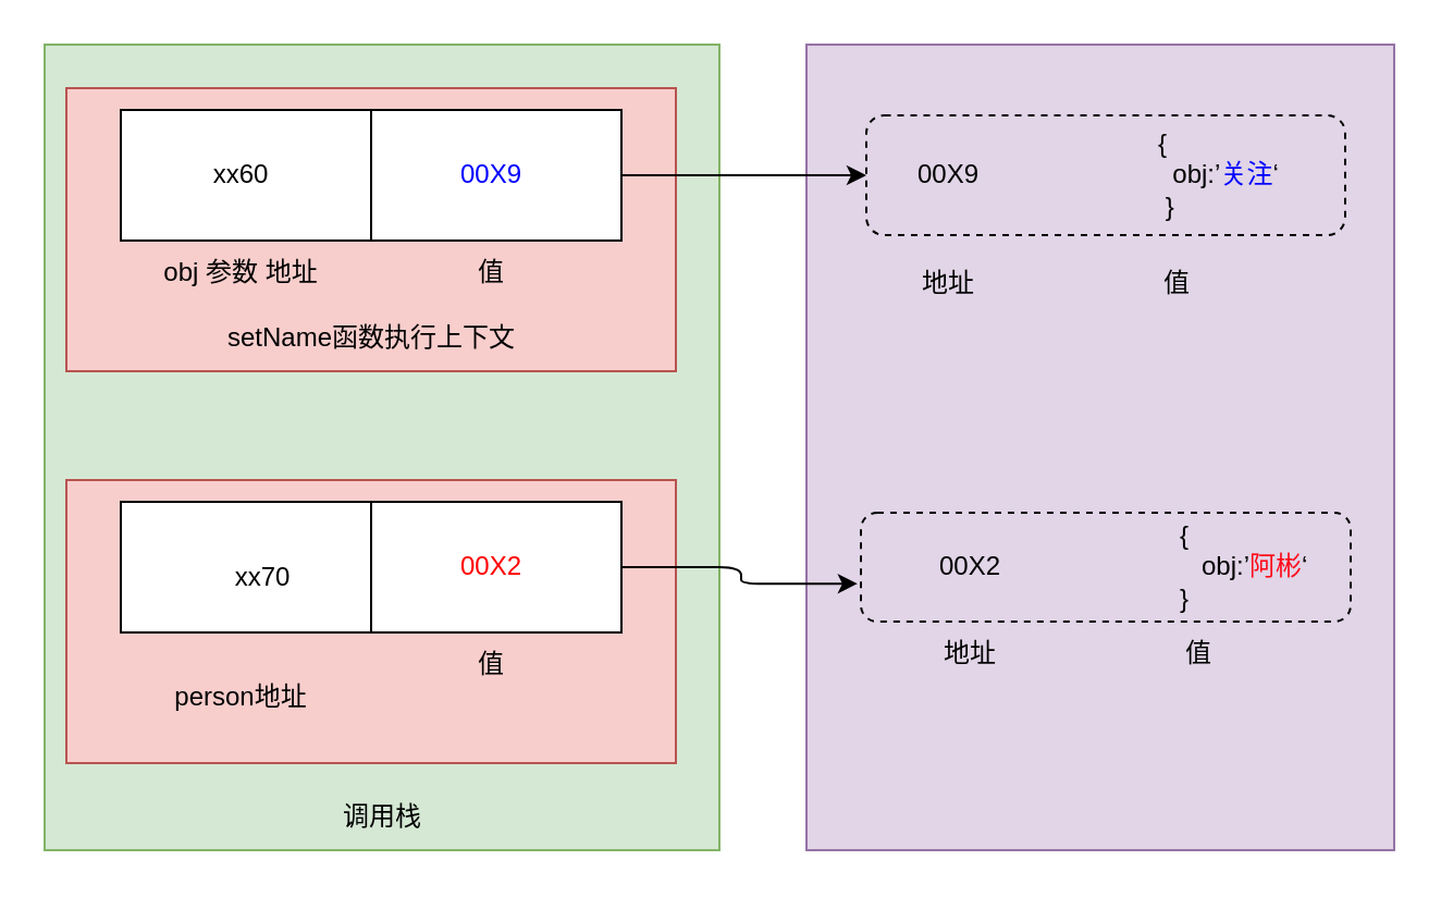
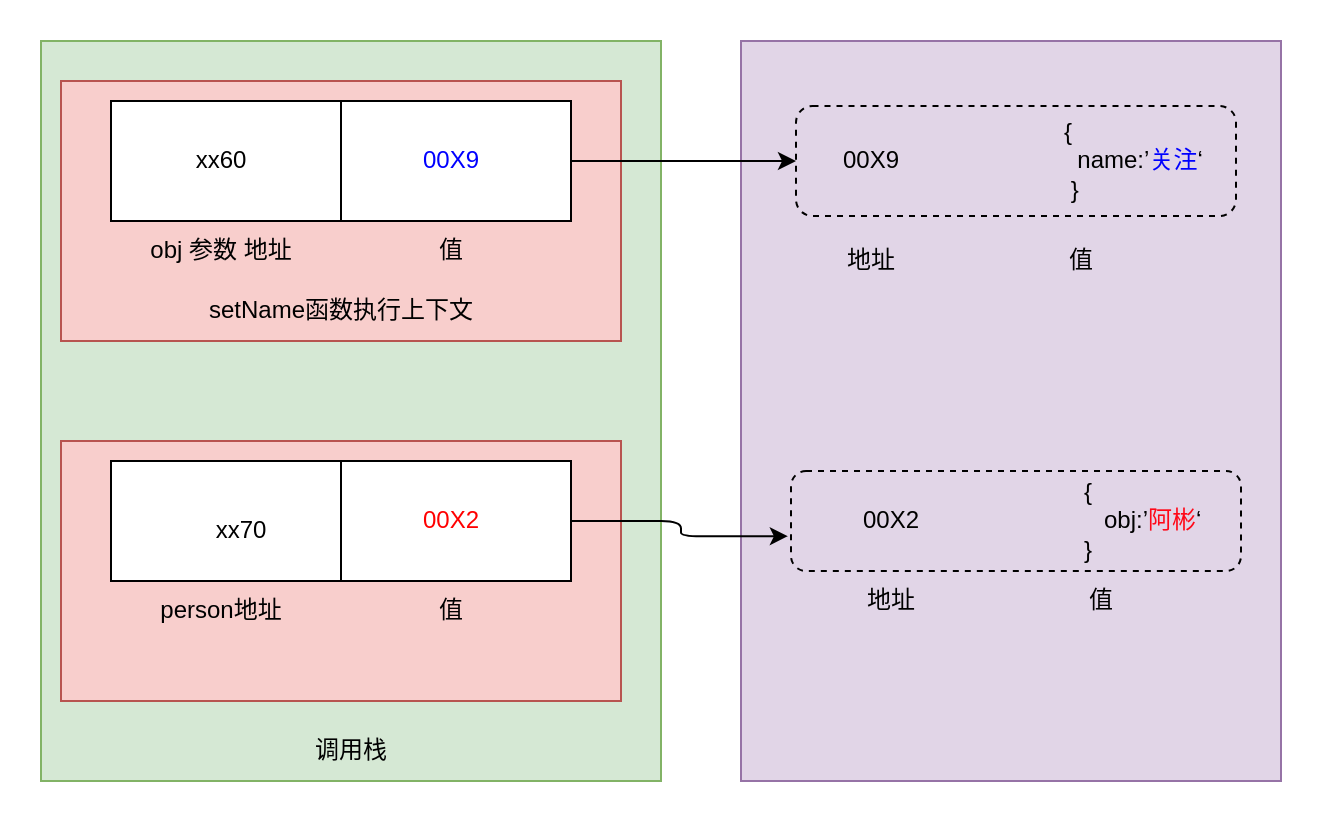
  <mxCell id="0" />
  <mxCell id="1" parent="0" />
  <mxCell id="2" value="" style="rounded=0;whiteSpace=wrap;html=1;fillColor=#d5e8d4;strokeColor=#82b366;" vertex="1" parent="1"><mxGeometry x="20" y="20" width="310" height="370" as="geometry" /></mxCell>
  <mxCell id="3" value="调用栈" style="text;html=1;align=center;verticalAlign=middle;resizable=0;points=[];autosize=1;strokeColor=none;fillColor=none;fontColor=#000000;" vertex="1" parent="1"><mxGeometry x="145" y="360" width="60" height="30" as="geometry" /></mxCell>
  <mxCell id="4" value="" style="whiteSpace=wrap;html=1;fillColor=#f8cecc;strokeColor=#b85450;" vertex="1" parent="1"><mxGeometry x="30" y="40" width="280" height="130" as="geometry" /></mxCell>
  <mxCell id="5" value="setName函数执行上下文" style="text;html=1;align=center;verticalAlign=middle;resizable=0;points=[];autosize=1;strokeColor=none;fillColor=none;fontColor=#000000;" vertex="1" parent="1"><mxGeometry x="90" y="140" width="160" height="30" as="geometry" /></mxCell>
  <mxCell id="6" value="" style="group" vertex="1" connectable="0" parent="1"><mxGeometry x="55" y="140" width="230" height="60" as="geometry" /></mxCell>
  <mxCell id="7" value="" style="group" vertex="1" connectable="0" parent="6"><mxGeometry y="-90" width="230" height="60" as="geometry" /></mxCell>
  <mxCell id="8" value="" style="rounded=0;whiteSpace=wrap;html=1;fontColor=#000000;" vertex="1" parent="7"><mxGeometry width="230" height="60" as="geometry" /></mxCell>
  <mxCell id="9" value="xx60" style="text;html=1;align=center;verticalAlign=middle;resizable=0;points=[];autosize=1;strokeColor=none;fillColor=none;fontColor=#000000;" vertex="1" parent="7"><mxGeometry x="30" y="15" width="50" height="30" as="geometry" /></mxCell>
  <mxCell id="10" value="&lt;font color=&quot;#0000ff&quot;&gt;00X9&lt;/font&gt;" style="text;html=1;align=center;verticalAlign=middle;resizable=0;points=[];autosize=1;strokeColor=none;fillColor=none;fontColor=#000000;" vertex="1" parent="7"><mxGeometry x="145" y="15" width="50" height="30" as="geometry" /></mxCell>
  <mxCell id="11" value="" style="endArrow=none;html=1;rounded=0;fontColor=#000000;entryX=0.5;entryY=0;entryDx=0;entryDy=0;exitX=0.5;exitY=1;exitDx=0;exitDy=0;" edge="1" parent="7" source="8" target="8"><mxGeometry width="50" height="50" relative="1" as="geometry"><mxPoint x="260" y="500" as="sourcePoint" /><mxPoint x="310" y="450" as="targetPoint" /></mxGeometry></mxCell>
  <mxCell id="12" value="" style="rounded=0;whiteSpace=wrap;html=1;fillColor=#e1d5e7;strokeColor=#9673a6;labelBackgroundColor=default;" vertex="1" parent="1"><mxGeometry x="370" y="20" width="270" height="370" as="geometry" /></mxCell>
  <mxCell id="13" value="00X2" style="text;html=1;align=center;verticalAlign=middle;resizable=0;points=[];autosize=1;strokeColor=none;fillColor=none;fontColor=#000000;" vertex="1" parent="1"><mxGeometry x="420" y="245" width="50" height="30" as="geometry" /></mxCell>
  <mxCell id="14" value="" style="rounded=1;whiteSpace=wrap;html=1;fillColor=none;dashed=1;" vertex="1" parent="1"><mxGeometry x="395" y="235" width="225" height="50" as="geometry" /></mxCell>
  <mxCell id="15" value="{ &lt;br&gt;&amp;nbsp; &amp;nbsp;obj:’&lt;font color=&quot;#ff0818&quot;&gt;阿彬&lt;/font&gt;‘&lt;br&gt;}" style="text;html=1;align=left;verticalAlign=middle;resizable=0;points=[];autosize=1;strokeColor=none;fillColor=none;fontColor=#000000;" vertex="1" parent="1"><mxGeometry x="540" y="230" width="100" height="60" as="geometry" /></mxCell>
  <mxCell id="16" value="obj 参数 地址" style="text;html=1;align=center;verticalAlign=middle;resizable=0;points=[];autosize=1;strokeColor=none;fillColor=none;fontColor=#000000;" vertex="1" parent="1"><mxGeometry x="65" y="110" width="90" height="30" as="geometry" /></mxCell>
  <mxCell id="17" value="值" style="text;html=1;align=center;verticalAlign=middle;resizable=0;points=[];autosize=1;strokeColor=none;fillColor=none;fontColor=#000000;" vertex="1" parent="1"><mxGeometry x="205" y="110" width="40" height="30" as="geometry" /></mxCell>
  <mxCell id="18" value="地址" style="text;html=1;align=center;verticalAlign=middle;resizable=0;points=[];autosize=1;strokeColor=none;fillColor=none;fontColor=#000000;" vertex="1" parent="1"><mxGeometry x="420" y="285" width="50" height="30" as="geometry" /></mxCell>
  <mxCell id="19" value="值" style="text;html=1;align=center;verticalAlign=middle;resizable=0;points=[];autosize=1;strokeColor=none;fillColor=none;fontColor=#000000;" vertex="1" parent="1"><mxGeometry x="530" y="285" width="40" height="30" as="geometry" /></mxCell>
  <mxCell id="20" value="" style="whiteSpace=wrap;html=1;fillColor=#f8cecc;strokeColor=#b85450;" vertex="1" parent="1"><mxGeometry x="30" y="220" width="280" height="130" as="geometry" /></mxCell>
  <mxCell id="21" value="" style="group" vertex="1" connectable="0" parent="1"><mxGeometry x="55" y="230" width="230" height="60" as="geometry" /></mxCell>
  <mxCell id="22" value="" style="rounded=0;whiteSpace=wrap;html=1;fontColor=#000000;" vertex="1" parent="21"><mxGeometry width="230" height="60" as="geometry" /></mxCell>
  <mxCell id="23" value="xx70" style="text;html=1;align=center;verticalAlign=middle;resizable=0;points=[];autosize=1;strokeColor=none;fillColor=none;fontColor=#000000;" vertex="1" parent="21"><mxGeometry x="40" y="20" width="50" height="30" as="geometry" /></mxCell>
  <mxCell id="24" value="&lt;font color=&quot;#ff0000&quot;&gt;00X2&lt;/font&gt;" style="text;html=1;align=center;verticalAlign=middle;resizable=0;points=[];autosize=1;strokeColor=none;fillColor=none;fontColor=#000000;" vertex="1" parent="21"><mxGeometry x="145" y="15" width="50" height="30" as="geometry" /></mxCell>
  <mxCell id="25" value="" style="endArrow=none;html=1;rounded=0;fontColor=#000000;entryX=0.5;entryY=0;entryDx=0;entryDy=0;exitX=0.5;exitY=1;exitDx=0;exitDy=0;" edge="1" parent="21" source="22" target="22"><mxGeometry width="50" height="50" relative="1" as="geometry"><mxPoint x="260" y="500" as="sourcePoint" /><mxPoint x="310" y="450" as="targetPoint" /></mxGeometry></mxCell>
- <mxCell id="26" value="person地址" style="text;html=1;align=center;verticalAlign=middle;resizable=0;points=[];autosize=1;strokeColor=none;fillColor=none;fontColor=#000000;" vertex="1" parent="1"><mxGeometry x="70" y="305" width="80" height="30" as="geometry" /></mxCell>
+ <mxCell id="26" value="person地址" style="text;html=1;align=center;verticalAlign=middle;resizable=0;points=[];autosize=1;strokeColor=none;fillColor=none;fontColor=#000000;" vertex="1" parent="1"><mxGeometry x="70" y="290" width="80" height="30" as="geometry" /></mxCell>
  <mxCell id="27" value="值" style="text;html=1;align=center;verticalAlign=middle;resizable=0;points=[];autosize=1;strokeColor=none;fillColor=none;fontColor=#000000;" vertex="1" parent="1"><mxGeometry x="205" y="290" width="40" height="30" as="geometry" /></mxCell>
  <mxCell id="28" style="edgeStyle=orthogonalEdgeStyle;rounded=1;orthogonalLoop=1;jettySize=auto;html=1;exitX=1;exitY=0.5;exitDx=0;exitDy=0;entryX=0;entryY=0.5;entryDx=0;entryDy=0;fontColor=#FF0000;" edge="1" parent="1" source="8" target="31"><mxGeometry relative="1" as="geometry" /></mxCell>
  <mxCell id="29" style="edgeStyle=orthogonalEdgeStyle;rounded=1;orthogonalLoop=1;jettySize=auto;html=1;exitX=1;exitY=0.5;exitDx=0;exitDy=0;entryX=-0.007;entryY=0.652;entryDx=0;entryDy=0;entryPerimeter=0;fontColor=#FF0000;" edge="1" parent="1" source="22" target="14"><mxGeometry relative="1" as="geometry" /></mxCell>
  <mxCell id="30" value="00X9" style="text;html=1;align=center;verticalAlign=middle;resizable=0;points=[];autosize=1;strokeColor=none;fillColor=none;fontColor=#000000;" vertex="1" parent="1"><mxGeometry x="410" y="65" width="50" height="30" as="geometry" /></mxCell>
  <mxCell id="31" value="" style="rounded=1;whiteSpace=wrap;html=1;fillColor=none;dashed=1;" vertex="1" parent="1"><mxGeometry x="397.5" y="52.5" width="220" height="55" as="geometry" /></mxCell>
- <mxCell id="32" value="{&lt;br&gt;&amp;nbsp; obj:’&lt;font color=&quot;#0000ff&quot;&gt;关注&lt;/font&gt;‘&lt;br&gt;&amp;nbsp;}" style="text;html=1;align=left;verticalAlign=middle;resizable=0;points=[];autosize=1;strokeColor=none;fillColor=none;fontColor=#000000;" vertex="1" parent="1"><mxGeometry x="530" y="50" width="90" height="60" as="geometry" /></mxCell>
+ <mxCell id="32" value="{&lt;br&gt;&amp;nbsp; name:’&lt;font color=&quot;#0000ff&quot;&gt;关注&lt;/font&gt;‘&lt;br&gt;&amp;nbsp;}" style="text;html=1;align=left;verticalAlign=middle;resizable=0;points=[];autosize=1;strokeColor=none;fillColor=none;fontColor=#000000;" vertex="1" parent="1"><mxGeometry x="530" y="50" width="90" height="60" as="geometry" /></mxCell>
  <mxCell id="33" value="地址" style="text;html=1;align=center;verticalAlign=middle;resizable=0;points=[];autosize=1;strokeColor=none;fillColor=none;fontColor=#000000;" vertex="1" parent="1"><mxGeometry x="410" y="115" width="50" height="30" as="geometry" /></mxCell>
  <mxCell id="34" value="值" style="text;html=1;align=center;verticalAlign=middle;resizable=0;points=[];autosize=1;strokeColor=none;fillColor=none;fontColor=#000000;" vertex="1" parent="1"><mxGeometry x="520" y="115" width="40" height="30" as="geometry" /></mxCell>
